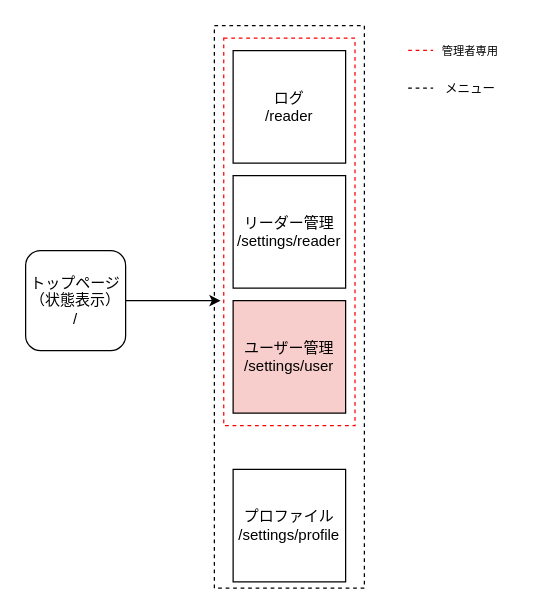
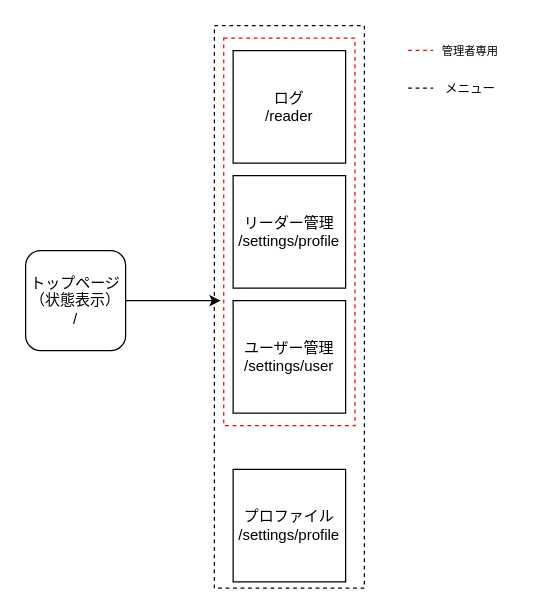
  <mxCell id="0" />
  <mxCell id="1" parent="0" />
  <mxCell id="2" value="トップページ&lt;br&gt;（状態表示）&lt;br&gt;/" style="whiteSpace=wrap;html=1;aspect=fixed;rounded=1;" parent="1" vertex="1"><mxGeometry x="20" y="200" width="80" height="80" as="geometry" /></mxCell>
  <mxCell id="3" value="ログ&lt;br&gt;/reader" style="whiteSpace=wrap;html=1;aspect=fixed;" parent="1" vertex="1"><mxGeometry x="186" y="40" width="90" height="90" as="geometry" /></mxCell>
- <mxCell id="4" value="リーダー管理&lt;br&gt;/settings/reader" style="whiteSpace=wrap;html=1;aspect=fixed;" parent="1" vertex="1"><mxGeometry x="186" y="140" width="90" height="90" as="geometry" /></mxCell>
- <mxCell id="5" value="ユーザー管理&lt;br&gt;/settings/user" style="whiteSpace=wrap;html=1;aspect=fixed;fillColor=#f8cecc;" parent="1" vertex="1"><mxGeometry x="186" y="240" width="90" height="90" as="geometry" /></mxCell>
+ <mxCell id="4" value="リーダー管理&lt;br&gt;/settings/profile" style="whiteSpace=wrap;html=1;aspect=fixed;" parent="1" vertex="1"><mxGeometry x="186" y="140" width="90" height="90" as="geometry" /></mxCell>
+ <mxCell id="5" value="ユーザー管理&lt;br&gt;/settings/user" style="whiteSpace=wrap;html=1;aspect=fixed;" parent="1" vertex="1"><mxGeometry x="186" y="240" width="90" height="90" as="geometry" /></mxCell>
  <mxCell id="6" value="プロファイル&lt;br&gt;/settings/profile" style="whiteSpace=wrap;html=1;aspect=fixed;" parent="1" vertex="1"><mxGeometry x="186" y="375" width="90" height="90" as="geometry" /></mxCell>
  <mxCell id="7" value="" style="rounded=0;whiteSpace=wrap;html=1;fillColor=none;dashed=1;" parent="1" vertex="1"><mxGeometry x="171" y="20" width="120" height="450" as="geometry" /></mxCell>
  <mxCell id="8" value="" style="endArrow=classic;html=1;rounded=0;exitX=1;exitY=0.5;exitDx=0;exitDy=0;" parent="1" source="2" edge="1"><mxGeometry width="50" height="50" relative="1" as="geometry"><mxPoint x="46" y="280" as="sourcePoint" /><mxPoint x="176" y="240" as="targetPoint" /></mxGeometry></mxCell>
  <mxCell id="9" value="" style="rounded=0;whiteSpace=wrap;html=1;dashed=1;fillColor=none;strokeColor=#FF0000;" parent="1" vertex="1"><mxGeometry x="178.5" y="30" width="105" height="310" as="geometry" /></mxCell>
  <mxCell id="10" value="&lt;font style=&quot;font-size: 9px;&quot;&gt;管理者専用&lt;/font&gt;" style="text;html=1;strokeColor=none;fillColor=none;align=center;verticalAlign=middle;whiteSpace=wrap;rounded=0;dashed=1;" parent="1" vertex="1"><mxGeometry x="346" y="30" width="60" height="20" as="geometry" /></mxCell>
  <mxCell id="11" value="" style="endArrow=none;dashed=1;html=1;rounded=0;strokeColor=#FF0000;fontSize=9;" parent="1" edge="1"><mxGeometry width="50" height="50" relative="1" as="geometry"><mxPoint x="326" y="39.76" as="sourcePoint" /><mxPoint x="346" y="39.76" as="targetPoint" /></mxGeometry></mxCell>
  <mxCell id="12" value="" style="endArrow=none;dashed=1;html=1;rounded=0;strokeColor=#000000;fontSize=9;" parent="1" edge="1"><mxGeometry width="50" height="50" relative="1" as="geometry"><mxPoint x="326" y="70" as="sourcePoint" /><mxPoint x="346" y="70" as="targetPoint" /></mxGeometry></mxCell>
  <mxCell id="13" value="&lt;font size=&quot;1&quot;&gt;メニュー&lt;/font&gt;" style="text;html=1;strokeColor=none;fillColor=none;align=center;verticalAlign=middle;whiteSpace=wrap;rounded=0;dashed=1;" parent="1" vertex="1"><mxGeometry x="346" y="60" width="60" height="20" as="geometry" /></mxCell>
